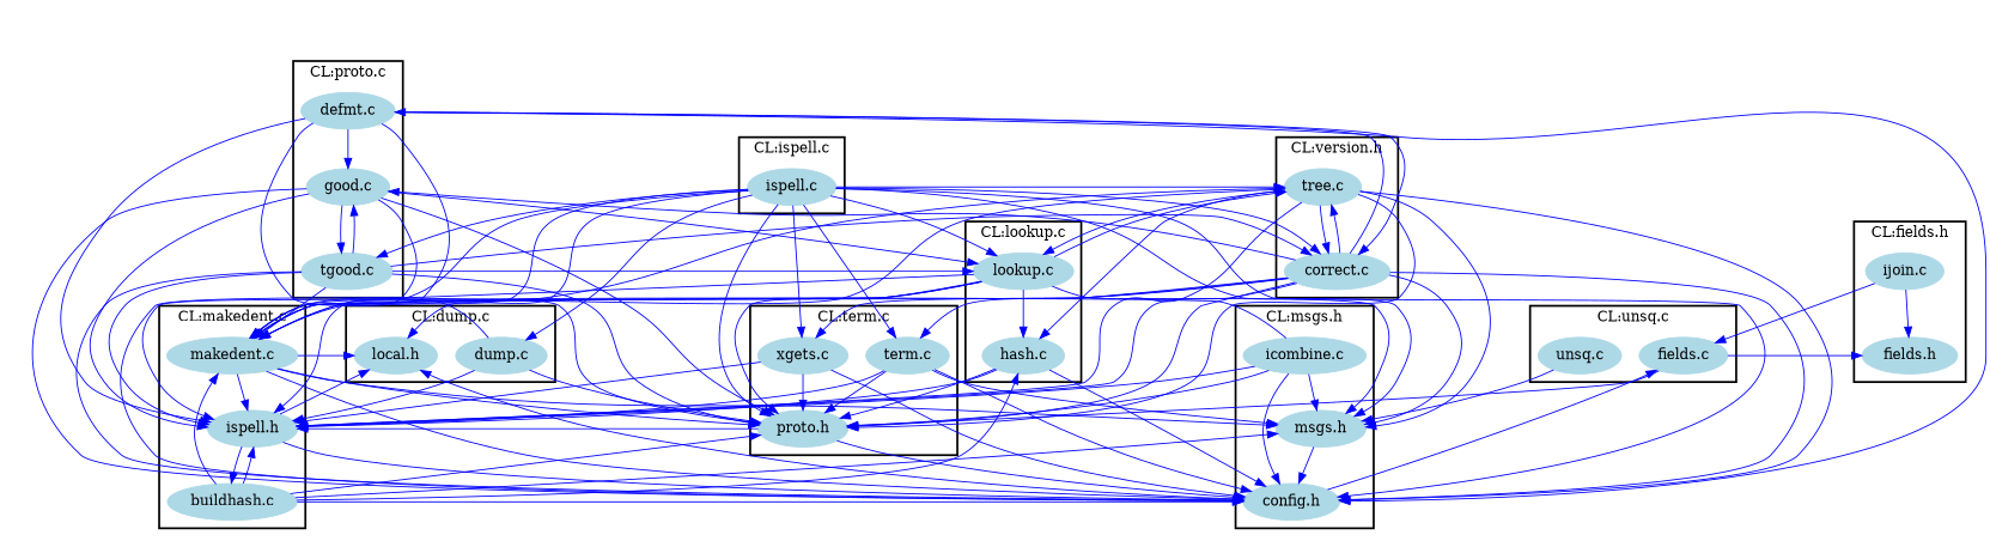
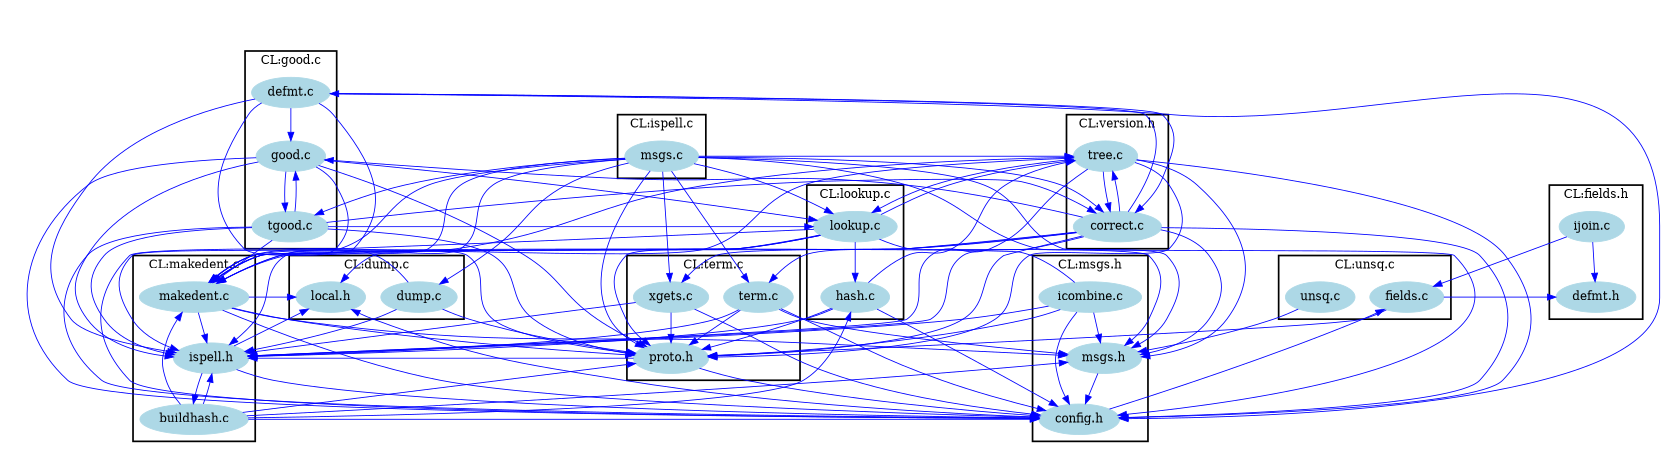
  digraph {
    node [color=lightblue fontcolor=black shape=ellipse style=filled]
    edge [color=blue font=6]
    n1 [label="lookup.c"]
    n2 [label="hash.c"]
    n3 [label="tree.c"]
    n4 [label="correct.c"]
    n5 [label="msgs.h"]
    n6 [label="icombine.c"]
    n7 [label="config.h"]
    n8 [label="dump.c"]
    n9 [label="local.h"]
-   n10 [label="ispell.c"]
+   n10 [label="msgs.c"]
    n11 [label="makedent.c"]
    n12 [label="buildhash.c"]
    n13 [label="ispell.h"]
    n14 [label="good.c"]
    n15 [label="tgood.c"]
    n16 [label="defmt.c"]
    n17 [label="term.c"]
    n18 [label="xgets.c"]
    n19 [label="proto.h"]
    n20 [label="unsq.c"]
    n21 [label="fields.c"]
-   n22 [label="fields.h"]
+   n22 [label="defmt.h"]
    n23 [label="ijoin.c"]
    subgraph cluster_1 {
      color=black
      label="CL:lookup.c"
      style=bold
      n1
      n2
    }
    subgraph cluster_2 {
      color=black
      label="CL:version.h"
      style=bold
      n3
      n4
    }
    subgraph cluster_3 {
      color=black
      label="CL:msgs.h"
      style=bold
      n5
      n6
      n7
    }
    subgraph cluster_4 {
      color=black
      label="CL:dump.c"
      style=bold
      n8
      n9
    }
    subgraph cluster_5 {
      color=black
      label="CL:ispell.c"
      style=bold
      n10
    }
    subgraph cluster_6 {
      color=black
      label="CL:makedent.c"
      style=bold
      n11
      n12
      n13
    }
    subgraph cluster_7 {
      color=black
-     label="CL:proto.c"
+     label="CL:good.c"
      style=bold
      n14
      n15
      n16
    }
    subgraph cluster_8 {
      color=black
      label="CL:term.c"
      style=bold
      n17
      n18
      n19
    }
    subgraph cluster_9 {
      color=black
      label="CL:unsq.c"
      style=bold
      n20
      n21
    }
    subgraph cluster_10 {
      color=black
      label="CL:fields.h"
      style=bold
      n22
      n23
    }
    n1 -> n2
    n1 -> n3
    n1 -> n5
    n1 -> n7
    n1 -> n11
    n1 -> n13
    n1 -> n19
    n2 -> n7
    n2 -> n13
    n2 -> n19
    n3 -> n1
-   n3 -> n2
+   n2 -> n3
    n3 -> n4
    n3 -> n5
    n3 -> n7
    n3 -> n11
    n3 -> n13
    n3 -> n19
    n4 -> n3
    n4 -> n5
    n4 -> n7
    n4 -> n11
    n4 -> n13
    n4 -> n14
    n4 -> n16
    n4 -> n17
    n4 -> n18
    n4 -> n19
    n5 -> n7
    n6 -> n5
    n6 -> n7
    n6 -> n11
    n6 -> n13
    n6 -> n19
    n7 -> n9
    n7 -> n21
    n8 -> n11
    n8 -> n13
    n8 -> n19
    n10 -> n1
    n10 -> n3
    n10 -> n4
    n10 -> n5
    n10 -> n7
    n10 -> n8
    n10 -> n9
    n10 -> n11
    n10 -> n13
    n10 -> n15
    n10 -> n17
    n10 -> n18
    n10 -> n19
    n11 -> n3
    n11 -> n5
    n11 -> n7
    n11 -> n9
    n11 -> n13
    n11 -> n19
    n12 -> n2
    n12 -> n5
    n12 -> n7
    n12 -> n11
    n12 -> n13
    n12 -> n19
    n13 -> n7
    n13 -> n9
    n13 -> n12
    n14 -> n1
    n14 -> n7
    n14 -> n11
    n14 -> n13
    n14 -> n15
    n14 -> n19
    n15 -> n1
    n15 -> n4
    n15 -> n7
    n15 -> n11
    n15 -> n13
    n15 -> n14
    n15 -> n19
    n16 -> n4
    n16 -> n7
    n16 -> n11
    n16 -> n13
    n16 -> n14
    n16 -> n19
    n17 -> n5
    n17 -> n7
    n17 -> n13
    n17 -> n19
    n18 -> n7
    n18 -> n13
    n18 -> n19
    n19 -> n7
    n19 -> n13
    n20 -> n5
    n21 -> n19
    n21 -> n22
    n23 -> n21
    n23 -> n22
  }
